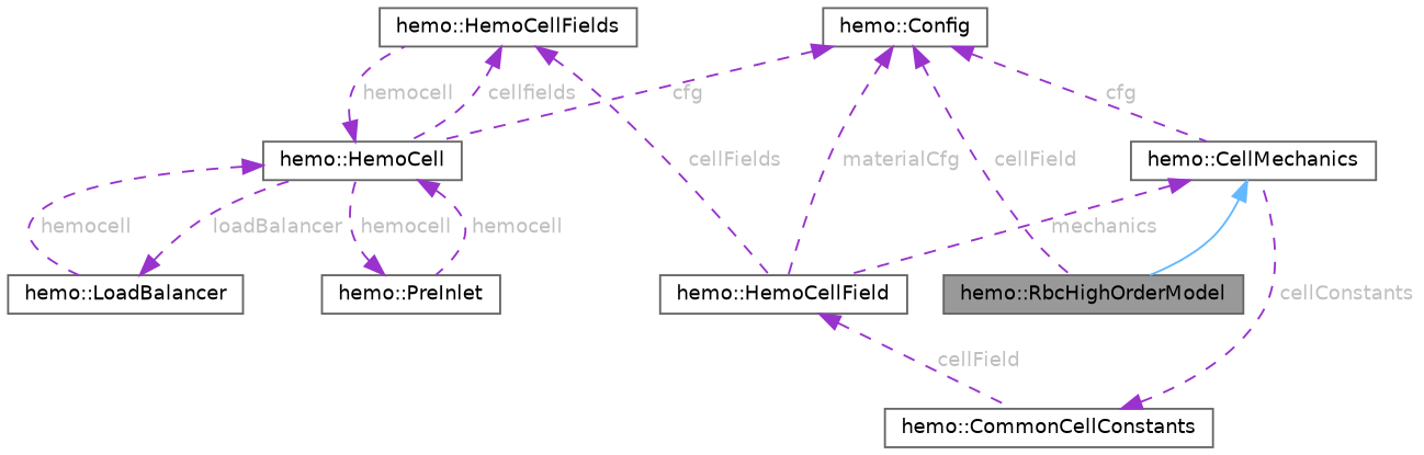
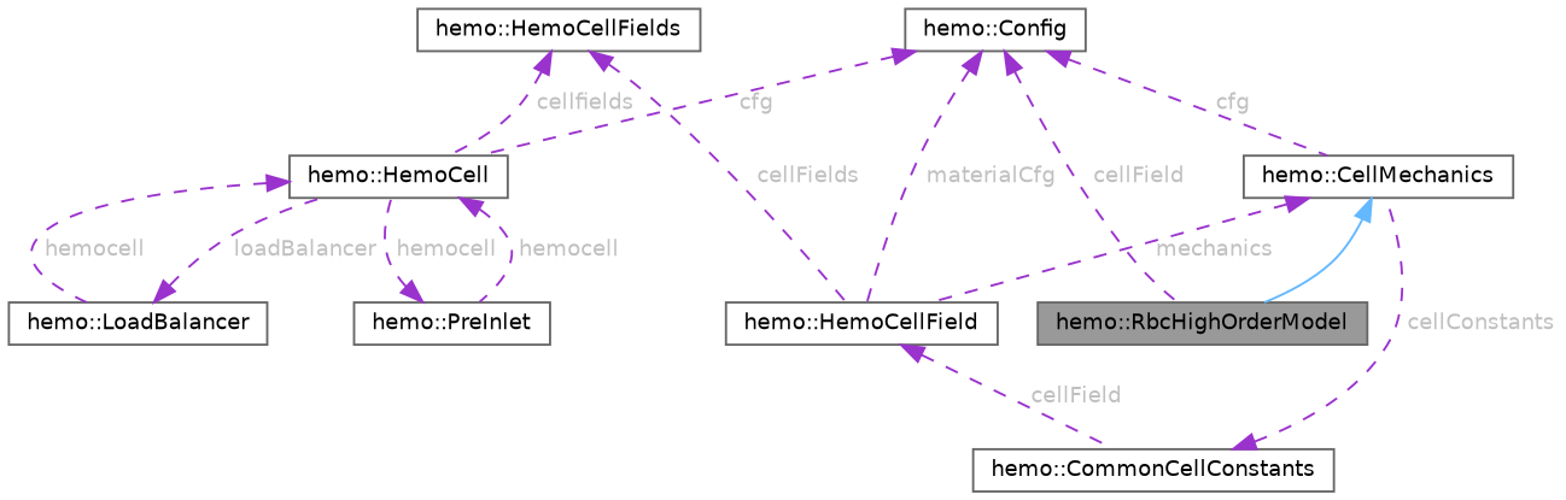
  digraph {
    node [color=gray40 fillcolor=white fontname=Helvetica fontsize=10 shape=box style=filled]
    edge [color=darkorchid3 dir=back fontname=Helvetica fontsize=10 labelfontname=Helvetica labelfontsize=10 style=dashed fontcolor=grey]
    n1 [fillcolor=grey60 fontcolor=black height=0.2 label="hemo::RbcHighOrderModel" width=0.4]
    n2 [height=0.2 label="hemo::CellMechanics" width=0.4]
    n3 [height=0.2 label="hemo::HemoCellField" width=0.4]
    n4 [height=0.2 label="hemo::CommonCellConstants" width=0.4]
    n5 [height=0.2 label="hemo::HemoCellFields" width=0.4]
    n6 [height=0.2 label="hemo::HemoCell" width=0.4]
    n7 [height=0.2 label="hemo::PreInlet" width=0.4]
    n8 [height=0.2 label="hemo::LoadBalancer" width=0.4]
    n9 [height=0.2 label="hemo::Config" width=0.4]
    n2 -> n1 [color=steelblue1 style=solid fontcolor=""]
    n2 -> n3 [label=" mechanics"]
    n3 -> n4 [label=" cellField"]
    n4 -> n2 [label=" cellConstants"]
    n5 -> n3 [label=" cellFields"]
    n5 -> n6 [label=" cellfields"]
-   n6 -> n5 [label=" hemocell"]
    n6 -> n7 [label=" hemocell"]
    n6 -> n8 [label=" hemocell"]
    n7 -> n6 [label=" hemocell"]
    n8 -> n6 [label=" loadBalancer"]
    n9 -> n1 [label=" cellField"]
    n9 -> n2 [label=" cfg"]
    n9 -> n3 [label=" materialCfg"]
    n9 -> n6 [label=" cfg"]
  }
